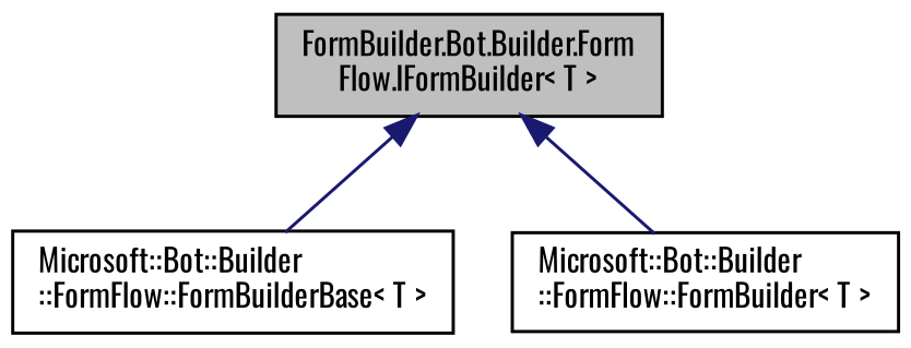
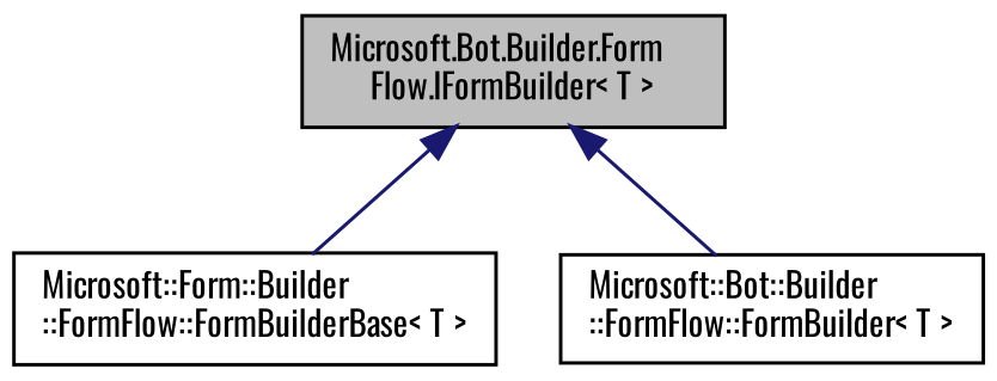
  digraph {
    fontname=Oswald
    node [color=black fillcolor=white fontname=Oswald fontsize=10 shape=record style=filled]
    edge [color=midnightblue dir=back fontname=Oswald fontsize=10 labelfontname=Helvetica labelfontsize=10 style=solid]
-   n1 [fillcolor=grey75 fontcolor=black height=0.2 label="FormBuilder.Bot.Builder.Form\lFlow.IFormBuilder\< T \>" width=0.4]
-   n2 [height=0.2 label="Microsoft::Bot::Builder\l::FormFlow::FormBuilderBase\< T \>" width=0.4]
+   n1 [fillcolor=grey75 fontcolor=black height=0.2 label="Microsoft.Bot.Builder.Form\lFlow.IFormBuilder\< T \>" width=0.4]
+   n2 [height=0.2 label="Microsoft::Form::Builder\l::FormFlow::FormBuilderBase\< T \>" width=0.4]
    n3 [height=0.2 label="Microsoft::Bot::Builder\l::FormFlow::FormBuilder\< T \>" width=0.4]
    n1 -> n2
    n1 -> n3
  }
